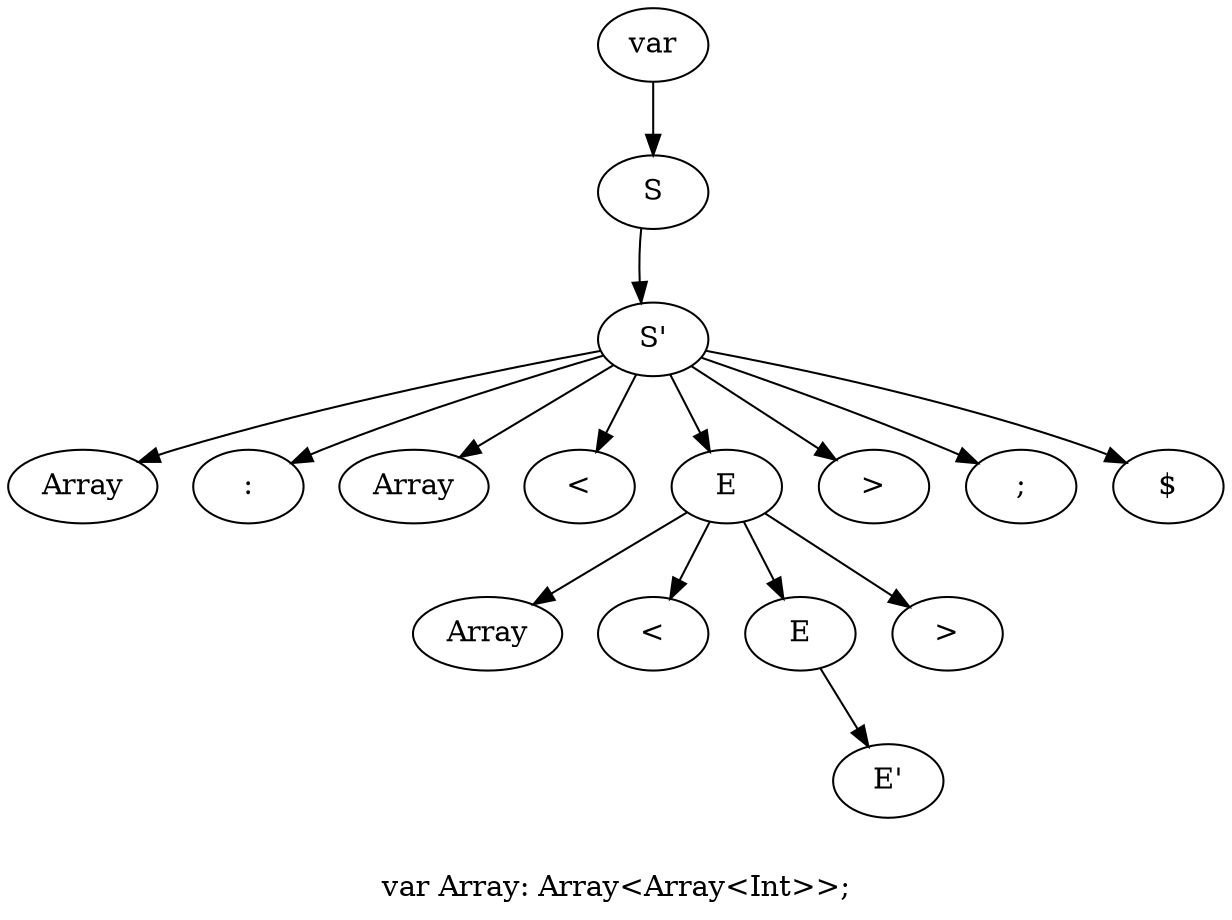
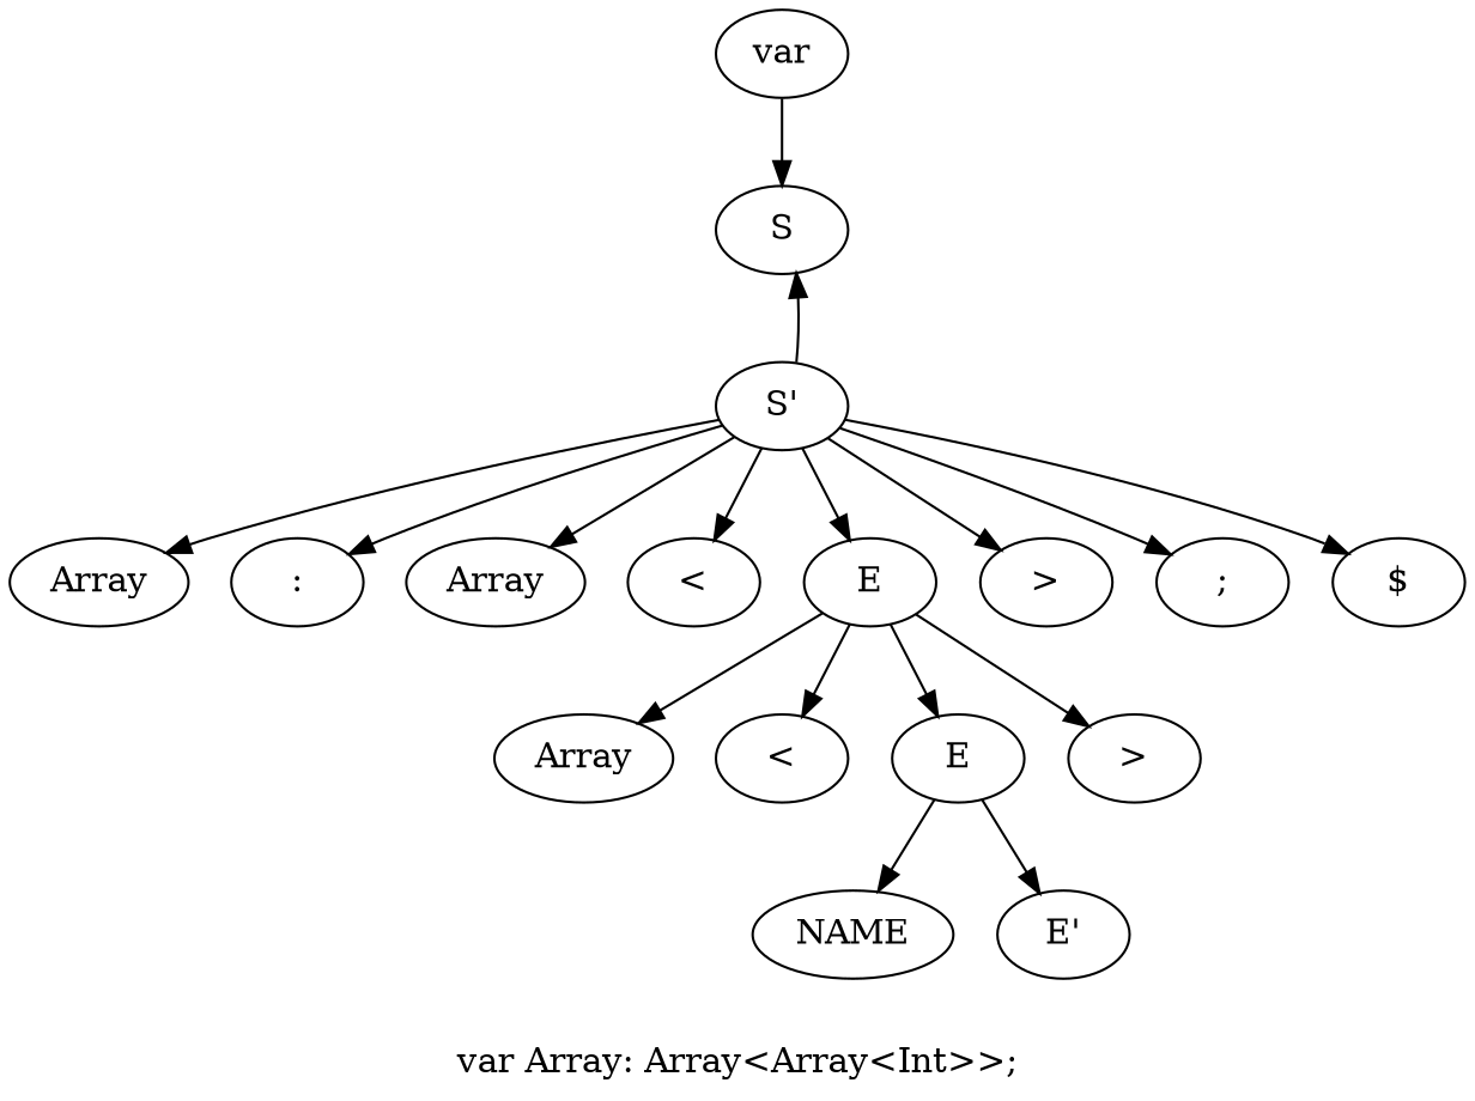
  digraph {
    label="var Array: Array<Array<Int>>;"
    n1 [label=S]
    n2 [label="S'"]
    n3 [label=var]
    n4 [label=Array]
    n5 [label=":"]
    n6 [label=Array]
    n7 [label="<"]
    n8 [label=E]
    n9 [label=">"]
    n10 [label=";"]
    n11 [label="$"]
    n12 [label=Array]
    n13 [label="<"]
    n14 [label=E]
    n15 [label=">"]
+   n16 [label=NAME]
    n17 [label="E'"]
-   n1 -> n2
+   n2 -> n1
    n2 -> n4
    n2 -> n5
    n2 -> n6
    n2 -> n7
    n2 -> n8
    n2 -> n9
    n2 -> n10
    n2 -> n11
    n3 -> n1
    n8 -> n12
    n8 -> n13
    n8 -> n14
    n8 -> n15
+   n14 -> n16
    n14 -> n17
  }
